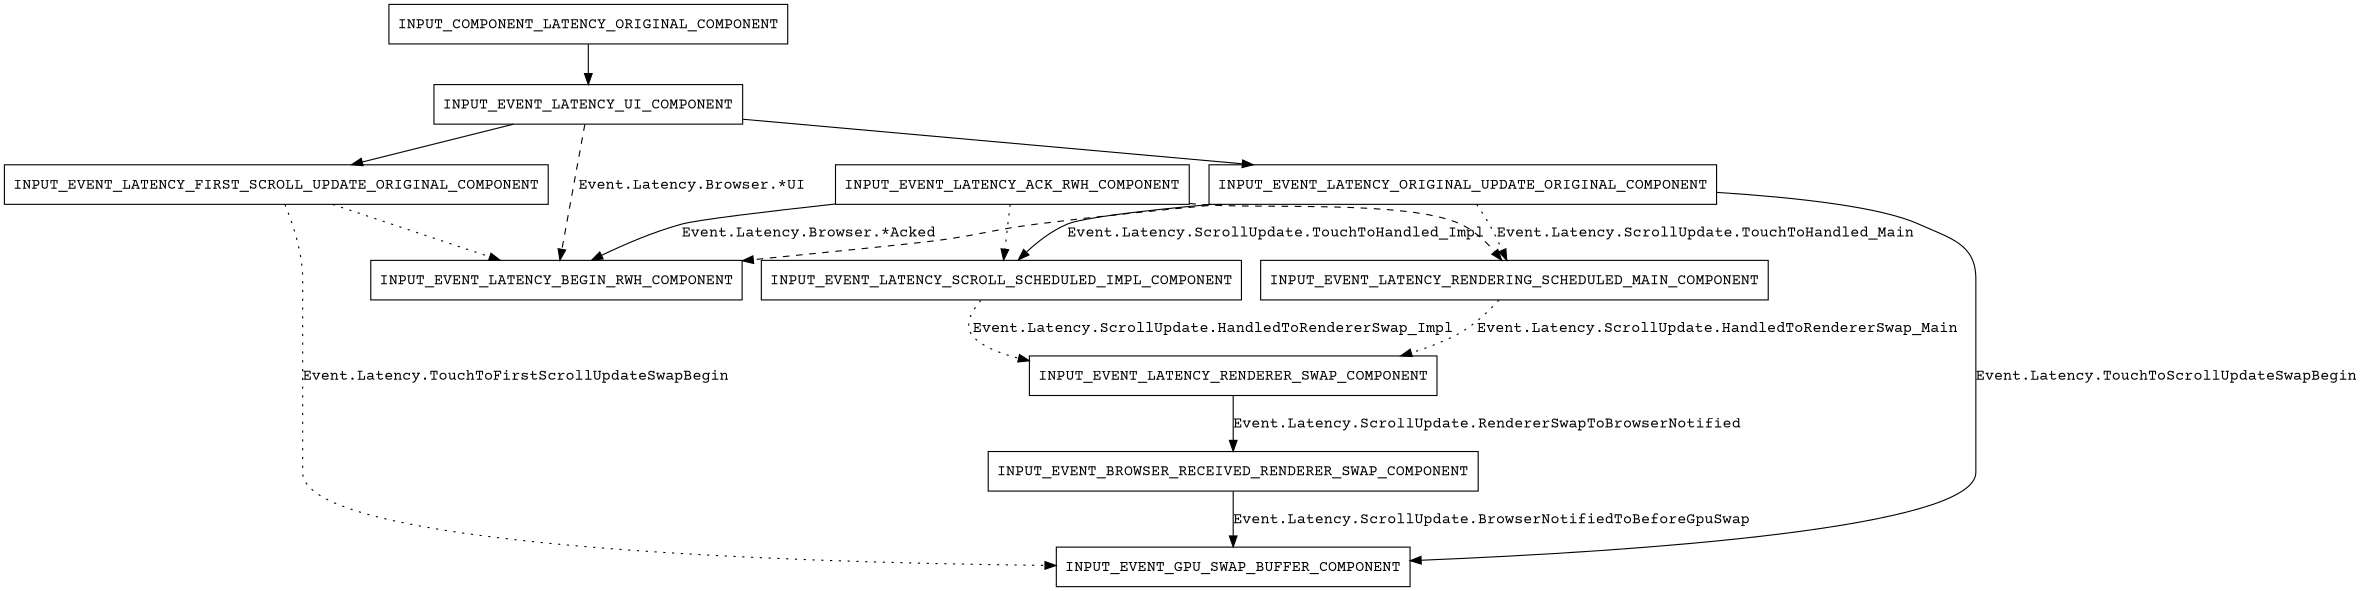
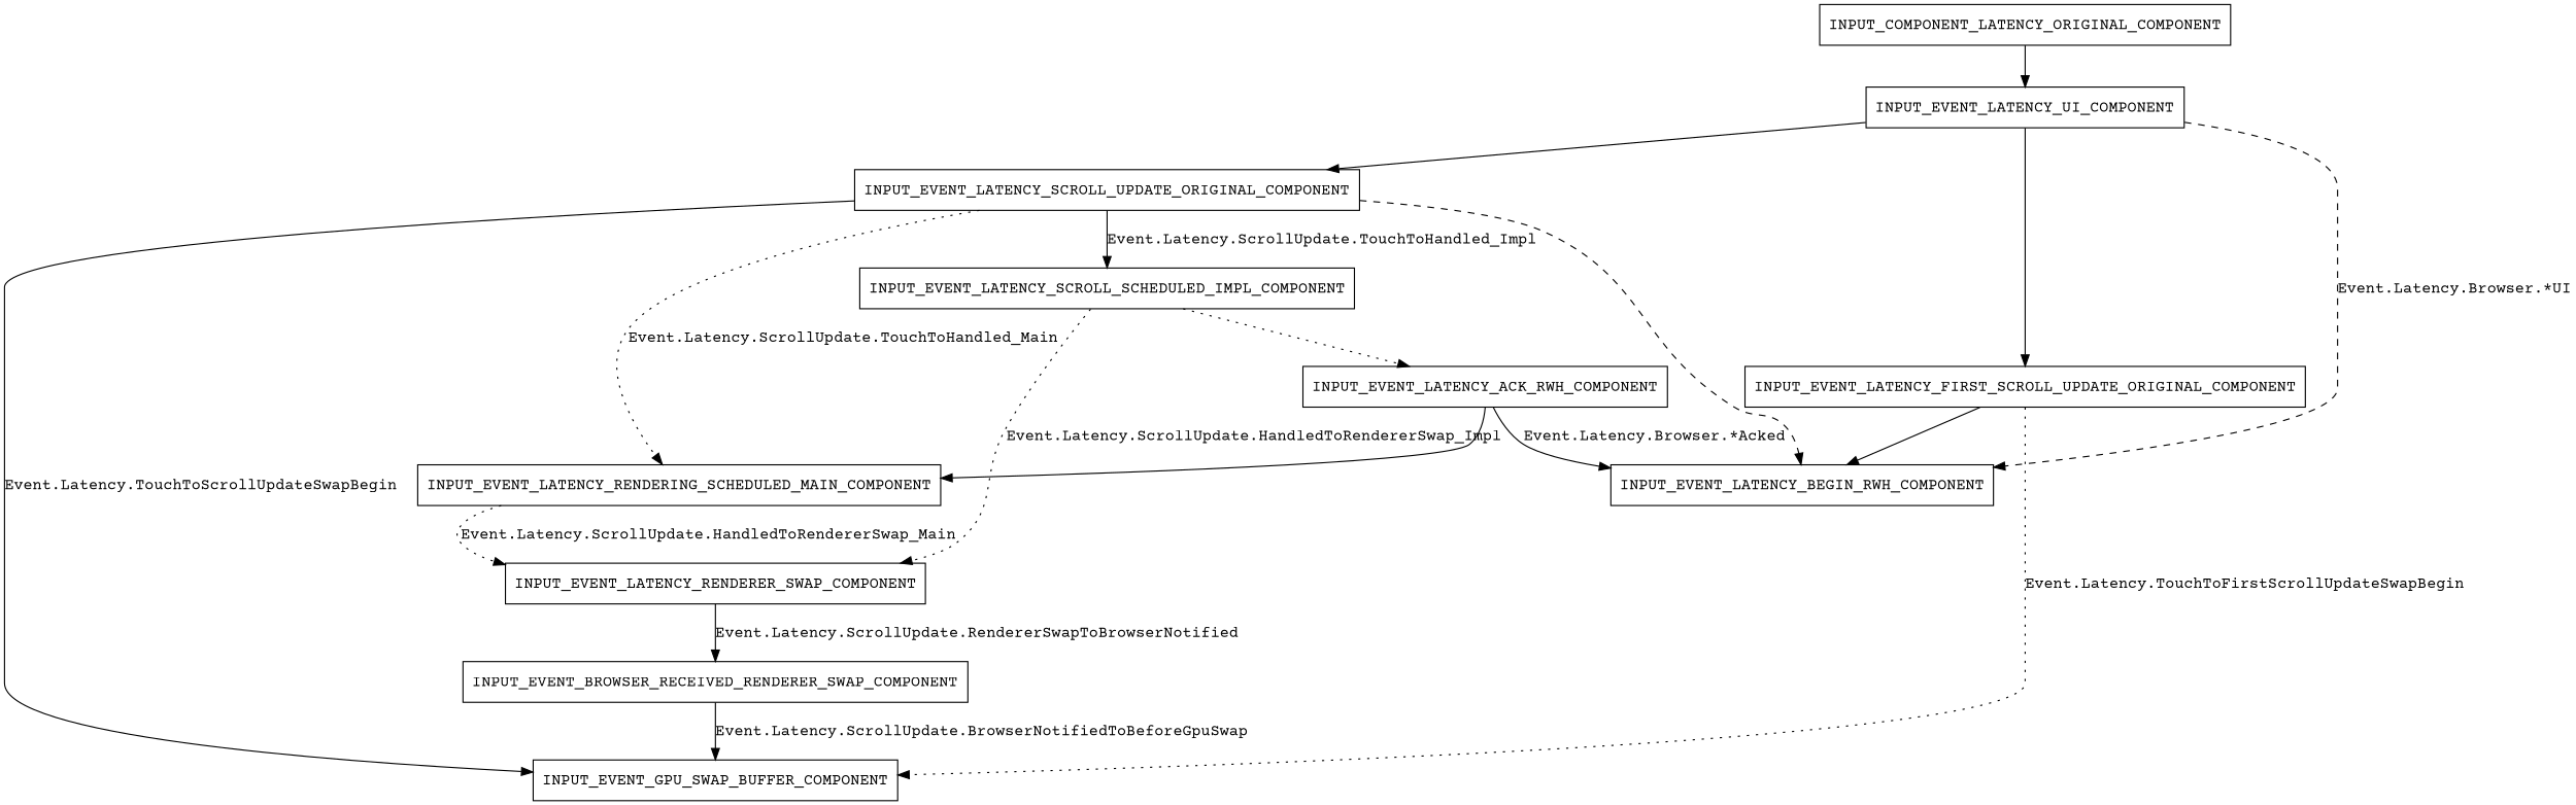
  digraph {
    fontname="Courier Prime"
    node [fontname="Courier Prime" shape=box]
    edge [fontname="Courier Prime" style=solid]
    n1 [label=INPUT_COMPONENT_LATENCY_ORIGINAL_COMPONENT]
    INPUT_EVENT_LATENCY_UI_COMPONENT
-   INPUT_EVENT_LATENCY_SCROLL_UPDATE_ORIGINAL_COMPONENT [label=INPUT_EVENT_LATENCY_ORIGINAL_UPDATE_ORIGINAL_COMPONENT]
+   INPUT_EVENT_LATENCY_SCROLL_UPDATE_ORIGINAL_COMPONENT
    INPUT_EVENT_LATENCY_BEGIN_RWH_COMPONENT
    INPUT_EVENT_LATENCY_FIRST_SCROLL_UPDATE_ORIGINAL_COMPONENT
    INPUT_EVENT_LATENCY_RENDERING_SCHEDULED_MAIN_COMPONENT
    n7 [label=INPUT_EVENT_LATENCY_SCROLL_SCHEDULED_IMPL_COMPONENT]
    INPUT_EVENT_GPU_SWAP_BUFFER_COMPONENT
    INPUT_EVENT_LATENCY_RENDERER_SWAP_COMPONENT
    INPUT_EVENT_LATENCY_ACK_RWH_COMPONENT
    INPUT_EVENT_BROWSER_RECEIVED_RENDERER_SWAP_COMPONENT
    n1 -> INPUT_EVENT_LATENCY_UI_COMPONENT
    INPUT_EVENT_LATENCY_UI_COMPONENT -> INPUT_EVENT_LATENCY_SCROLL_UPDATE_ORIGINAL_COMPONENT
    INPUT_EVENT_LATENCY_UI_COMPONENT -> INPUT_EVENT_LATENCY_BEGIN_RWH_COMPONENT [label="Event.Latency.Browser.*UI" style=dashed]
    INPUT_EVENT_LATENCY_UI_COMPONENT -> INPUT_EVENT_LATENCY_FIRST_SCROLL_UPDATE_ORIGINAL_COMPONENT
    INPUT_EVENT_LATENCY_SCROLL_UPDATE_ORIGINAL_COMPONENT -> INPUT_EVENT_LATENCY_BEGIN_RWH_COMPONENT [style=dashed]
    INPUT_EVENT_LATENCY_SCROLL_UPDATE_ORIGINAL_COMPONENT -> INPUT_EVENT_LATENCY_RENDERING_SCHEDULED_MAIN_COMPONENT [label="Event.Latency.ScrollUpdate.TouchToHandled_Main" style=dotted]
    INPUT_EVENT_LATENCY_SCROLL_UPDATE_ORIGINAL_COMPONENT -> n7 [label="Event.Latency.ScrollUpdate.TouchToHandled_Impl"]
    INPUT_EVENT_LATENCY_SCROLL_UPDATE_ORIGINAL_COMPONENT -> INPUT_EVENT_GPU_SWAP_BUFFER_COMPONENT [label="Event.Latency.TouchToScrollUpdateSwapBegin"]
-   INPUT_EVENT_LATENCY_FIRST_SCROLL_UPDATE_ORIGINAL_COMPONENT -> INPUT_EVENT_LATENCY_BEGIN_RWH_COMPONENT [style=dotted]
+   INPUT_EVENT_LATENCY_FIRST_SCROLL_UPDATE_ORIGINAL_COMPONENT -> INPUT_EVENT_LATENCY_BEGIN_RWH_COMPONENT
    INPUT_EVENT_LATENCY_FIRST_SCROLL_UPDATE_ORIGINAL_COMPONENT -> INPUT_EVENT_GPU_SWAP_BUFFER_COMPONENT [label="Event.Latency.TouchToFirstScrollUpdateSwapBegin" style=dotted]
    INPUT_EVENT_LATENCY_RENDERING_SCHEDULED_MAIN_COMPONENT -> INPUT_EVENT_LATENCY_RENDERER_SWAP_COMPONENT [label="Event.Latency.ScrollUpdate.HandledToRendererSwap_Main" style=dotted]
    n7 -> INPUT_EVENT_LATENCY_RENDERER_SWAP_COMPONENT [label="Event.Latency.ScrollUpdate.HandledToRendererSwap_Impl" style=dotted]
    INPUT_EVENT_LATENCY_RENDERER_SWAP_COMPONENT -> INPUT_EVENT_BROWSER_RECEIVED_RENDERER_SWAP_COMPONENT [label="Event.Latency.ScrollUpdate.RendererSwapToBrowserNotified"]
    INPUT_EVENT_LATENCY_ACK_RWH_COMPONENT -> INPUT_EVENT_LATENCY_BEGIN_RWH_COMPONENT [label="Event.Latency.Browser.*Acked"]
-   INPUT_EVENT_LATENCY_ACK_RWH_COMPONENT -> INPUT_EVENT_LATENCY_RENDERING_SCHEDULED_MAIN_COMPONENT [style=dashed]
-   INPUT_EVENT_LATENCY_ACK_RWH_COMPONENT -> n7 [style=dotted]
+   INPUT_EVENT_LATENCY_ACK_RWH_COMPONENT -> INPUT_EVENT_LATENCY_RENDERING_SCHEDULED_MAIN_COMPONENT
+   n7 -> INPUT_EVENT_LATENCY_ACK_RWH_COMPONENT [style=dotted]
    INPUT_EVENT_BROWSER_RECEIVED_RENDERER_SWAP_COMPONENT -> INPUT_EVENT_GPU_SWAP_BUFFER_COMPONENT [label="Event.Latency.ScrollUpdate.BrowserNotifiedToBeforeGpuSwap"]
  }
